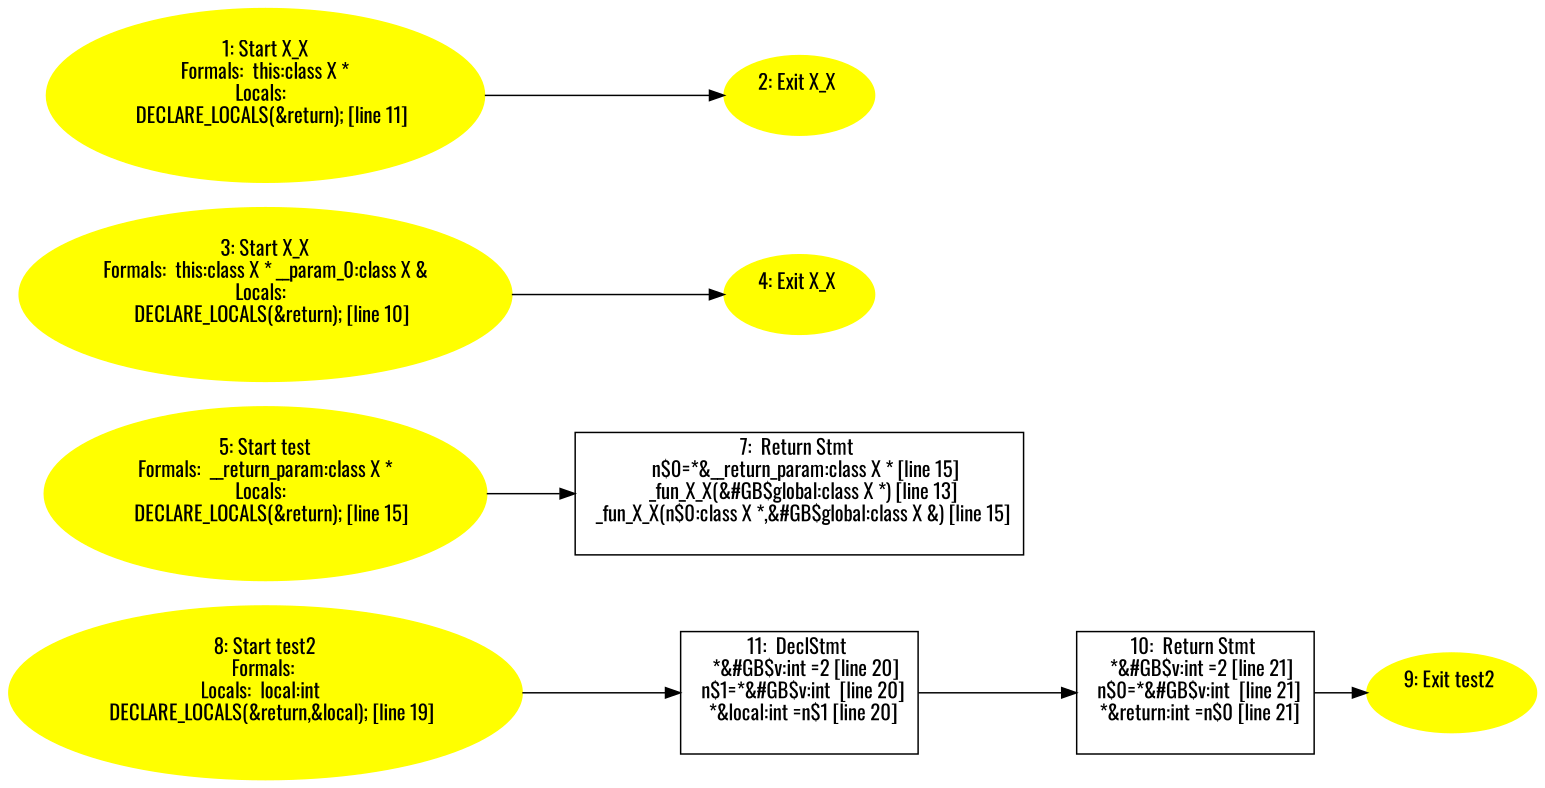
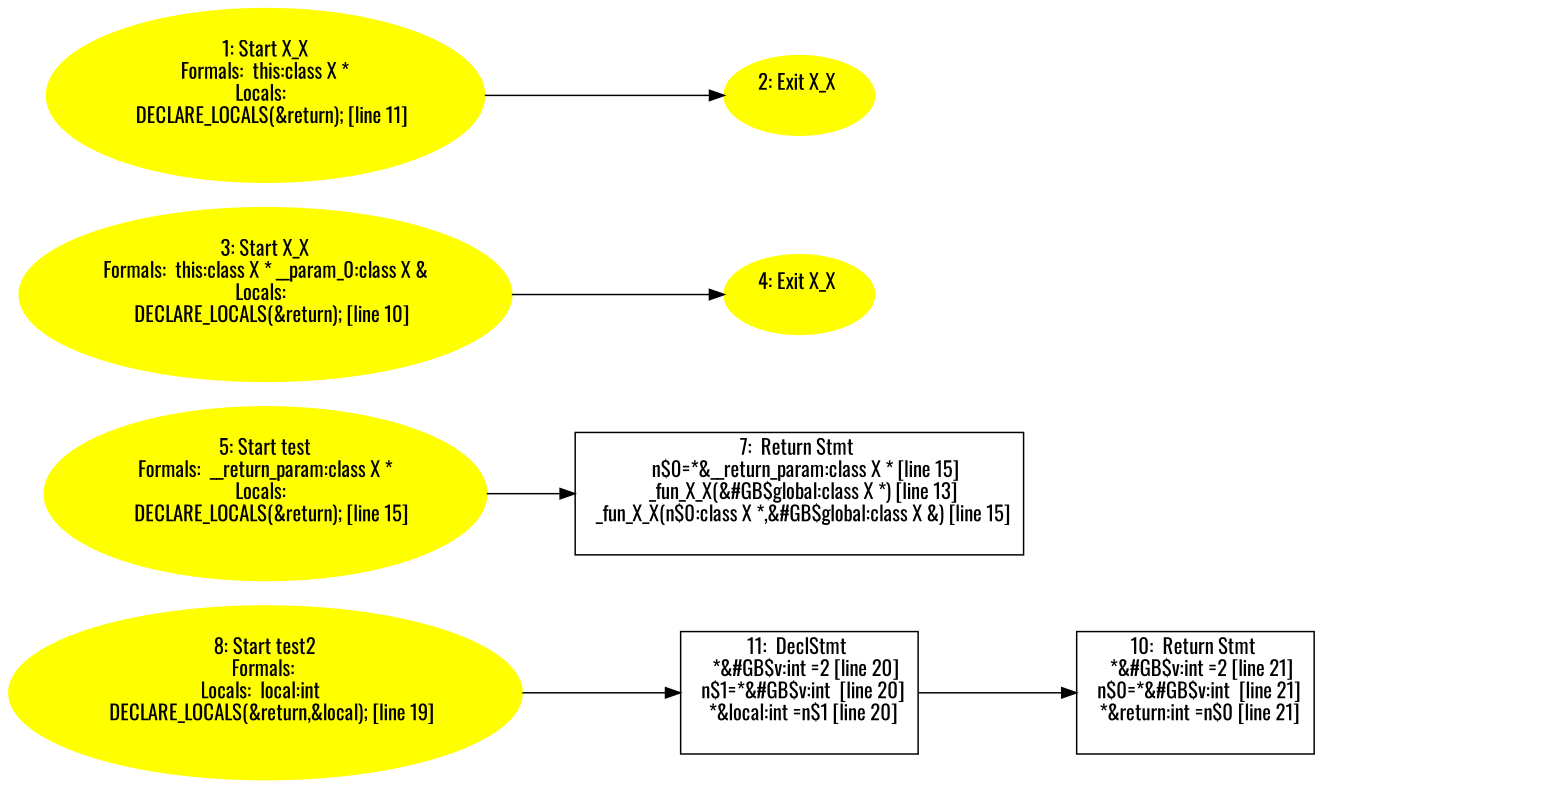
  digraph {
    fontname=Oswald
    rankdir=LR
    node [fontname=Oswald color=yellow style=filled]
    edge [fontname=Oswald]
    n1 [label="11:  DeclStmt \n   *&#GB$v:int =2 [line 20]\n  n$1=*&#GB$v:int  [line 20]\n  *&local:int =n$1 [line 20]\n " shape=box color="" style=""]
    n2 [label="10:  Return Stmt \n   *&#GB$v:int =2 [line 21]\n  n$0=*&#GB$v:int  [line 21]\n  *&return:int =n$0 [line 21]\n " shape=box color="" style=""]
-   n3 [label="9: Exit test2 \n  "]
    n4 [label="8: Start test2\nFormals: \nLocals:  local:int  \n   DECLARE_LOCALS(&return,&local); [line 19]\n "]
    n5 [label="7:  Return Stmt \n   n$0=*&__return_param:class X * [line 15]\n  _fun_X_X(&#GB$global:class X *) [line 13]\n  _fun_X_X(n$0:class X *,&#GB$global:class X &) [line 15]\n " shape=box color="" style=""]
    n6 [label="5: Start test\nFormals:  __return_param:class X *\nLocals:  \n   DECLARE_LOCALS(&return); [line 15]\n "]
    n7 [label="4: Exit X_X \n  "]
    n8 [label="3: Start X_X\nFormals:  this:class X * __param_0:class X &\nLocals:  \n   DECLARE_LOCALS(&return); [line 10]\n "]
    n9 [label="2: Exit X_X \n  "]
    n10 [label="1: Start X_X\nFormals:  this:class X *\nLocals:  \n   DECLARE_LOCALS(&return); [line 11]\n "]
    n1 -> n2
-   n2 -> n3
    n4 -> n1
    n6 -> n5
    n8 -> n7
    n10 -> n9
  }
